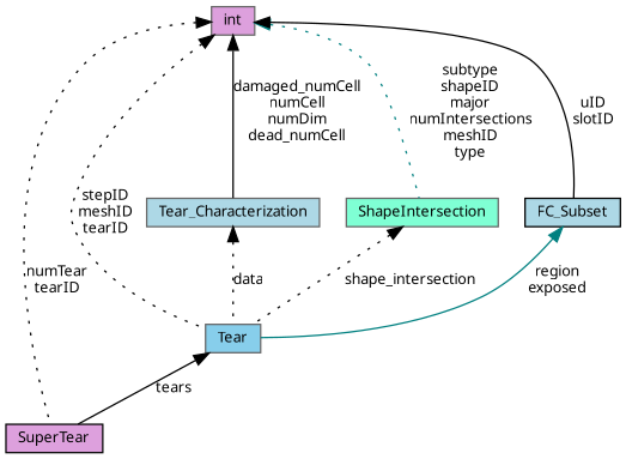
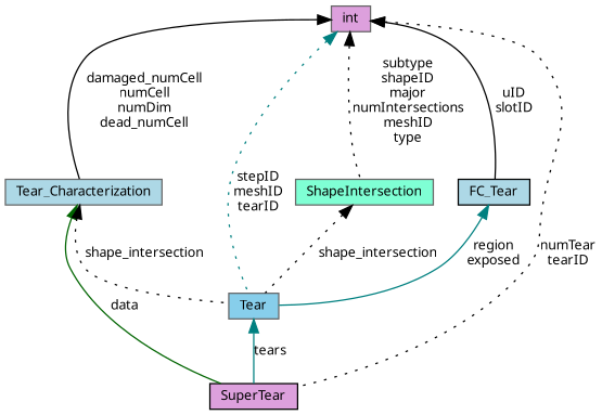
  digraph {
    node [color=gray40 fillcolor=plum fontname="FreeSans.ttf" fontsize=10 shape=record style=filled]
    edge [color=black dir=back fontname="FreeSans.ttf" fontsize=10 labelfontname="FreeSans.ttf" labelfontsize=10 style=solid]
    n1 [color=black fontcolor=black height=0.2 label=SuperTear width=0.4]
    n2 [fillcolor=skyblue height=0.2 label=Tear width=0.4]
    n3 [fillcolor=lightblue height=0.2 label=Tear_Characterization width=0.4]
    n4 [height=0.2 label=int width=0.4]
    n5 [fillcolor=aquamarine height=0.2 label=ShapeIntersection width=0.4]
-   n6 [color=black fillcolor=lightblue height=0.2 label=FC_Subset width=0.4]
-   n2 -> n1 [label=tears]
-   n3 -> n2 [label=data style=dotted]
+   n6 [color=black fillcolor=lightblue height=0.2 label=FC_Tear width=0.4]
+   n2 -> n1 [color=teal label=tears]
+   n3 -> n1 [color=darkgreen label=data]
+   n3 -> n2 [label=shape_intersection style=dotted]
    n4 -> n1 [label="numTear\ntearID" style=dotted]
-   n4 -> n2 [label="stepID\nmeshID\ntearID" style=dotted]
+   n4 -> n2 [color=teal label="stepID\nmeshID\ntearID" style=dotted]
    n4 -> n3 [label="damaged_numCell\nnumCell\nnumDim\ndead_numCell"]
-   n4 -> n5 [color=teal label="subtype\nshapeID\nmajor\nnumIntersections\nmeshID\ntype" style=dotted]
+   n4 -> n5 [label="subtype\nshapeID\nmajor\nnumIntersections\nmeshID\ntype" style=dotted]
    n4 -> n6 [label="uID\nslotID"]
    n5 -> n2 [label=shape_intersection style=dotted]
    n6 -> n2 [color=teal label="region\nexposed"]
  }
